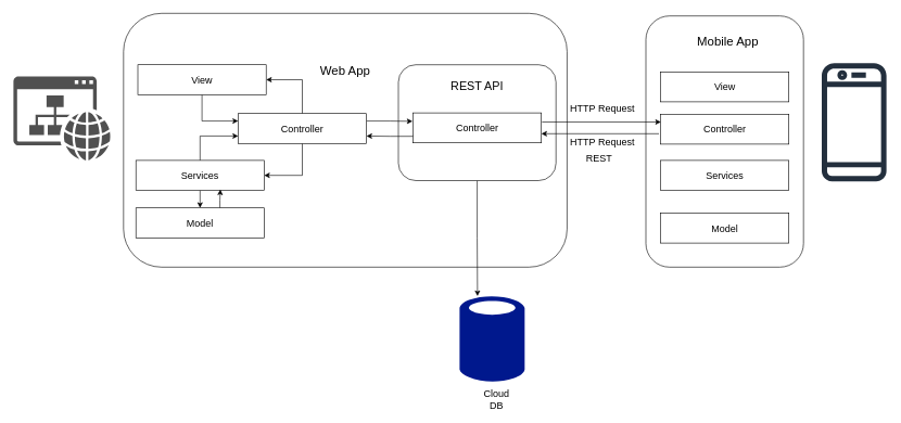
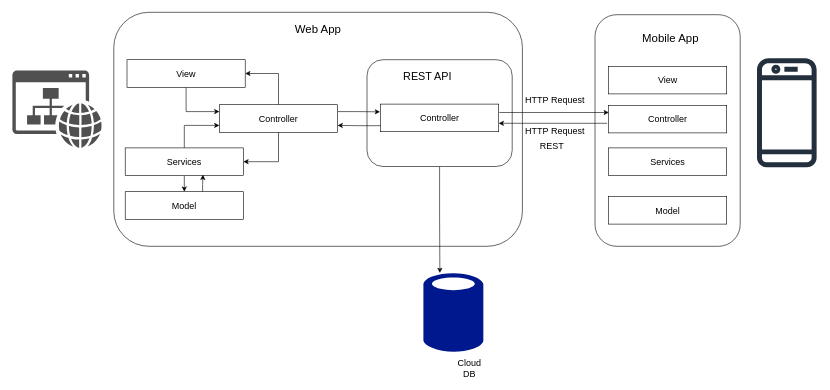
  <mxCell id="0" />
  <mxCell id="1" parent="0" />
  <mxCell id="2" value="" style="rounded=1;whiteSpace=wrap;html=1;" parent="1" vertex="1"><mxGeometry x="189" y="20" width="681" height="390" as="geometry" /></mxCell>
  <mxCell id="3" style="edgeStyle=orthogonalEdgeStyle;rounded=0;orthogonalLoop=1;jettySize=auto;html=1;exitX=0.5;exitY=1;exitDx=0;exitDy=0;entryX=0.275;entryY=0.011;entryDx=0;entryDy=0;entryPerimeter=0;" parent="1" source="4" target="32" edge="1"><mxGeometry relative="1" as="geometry" /></mxCell>
  <mxCell id="4" value="" style="rounded=1;whiteSpace=wrap;html=1;" parent="1" vertex="1"><mxGeometry x="611" y="99" width="242" height="178" as="geometry" /></mxCell>
  <mxCell id="5" value="" style="rounded=1;whiteSpace=wrap;html=1;" parent="1" vertex="1"><mxGeometry x="991" y="24" width="242" height="386" as="geometry" /></mxCell>
- <mxCell id="6" value="&lt;font style=&quot;font-size: 18px;&quot;&gt;REST API&lt;/font&gt;" style="text;html=1;strokeColor=none;fillColor=none;align=center;verticalAlign=middle;whiteSpace=wrap;rounded=0;fontSize=18;" parent="1" vertex="1"><mxGeometry x="682" y="118" width="100" height="30" as="geometry" /></mxCell>
- <mxCell id="7" value="Web App" style="text;html=1;strokeColor=none;fillColor=none;align=center;verticalAlign=middle;whiteSpace=wrap;rounded=0;fontSize=19;" parent="1" vertex="1"><mxGeometry x="487" y="95" width="85" height="28" as="geometry" /></mxCell>
+ <mxCell id="6" value="&lt;font style=&quot;font-size: 18px;&quot;&gt;REST API&lt;/font&gt;" style="text;html=1;strokeColor=none;fillColor=none;align=center;verticalAlign=middle;whiteSpace=wrap;rounded=0;fontSize=18;" parent="1" vertex="1"><mxGeometry x="662" y="113" width="100" height="30" as="geometry" /></mxCell>
+ <mxCell id="7" value="Web App" style="text;html=1;strokeColor=none;fillColor=none;align=center;verticalAlign=middle;whiteSpace=wrap;rounded=0;fontSize=19;" parent="1" vertex="1"><mxGeometry x="487" y="35" width="85" height="28" as="geometry" /></mxCell>
  <mxCell id="8" value="Mobile App" style="text;html=1;strokeColor=none;fillColor=none;align=center;verticalAlign=middle;whiteSpace=wrap;rounded=0;fontSize=19;" parent="1" vertex="1"><mxGeometry x="1064" y="50" width="106" height="28" as="geometry" /></mxCell>
  <mxCell id="9" style="edgeStyle=orthogonalEdgeStyle;rounded=0;orthogonalLoop=1;jettySize=auto;html=1;exitX=0;exitY=0.75;exitDx=0;exitDy=0;entryX=1;entryY=0.75;entryDx=0;entryDy=0;" edge="1" parent="1" source="10" target="20"><mxGeometry relative="1" as="geometry"><Array as="points"><mxPoint x="634" y="209" /><mxPoint x="598" y="209" /></Array></mxGeometry></mxCell>
  <mxCell id="10" value="Controller" style="rounded=0;whiteSpace=wrap;html=1;fontSize=15;" parent="1" vertex="1"><mxGeometry x="633.5" y="173" width="197" height="46" as="geometry" /></mxCell>
  <mxCell id="11" value="Model" style="rounded=0;whiteSpace=wrap;html=1;fontSize=15;" parent="1" vertex="1"><mxGeometry x="1013.5" y="327" width="197" height="46" as="geometry" /></mxCell>
  <mxCell id="12" value="View" style="rounded=0;whiteSpace=wrap;html=1;fontSize=15;" parent="1" vertex="1"><mxGeometry x="1013.5" y="110" width="197" height="46" as="geometry" /></mxCell>
  <mxCell id="13" value="Controller" style="rounded=0;whiteSpace=wrap;html=1;fontSize=15;" parent="1" vertex="1"><mxGeometry x="1013.5" y="175" width="197" height="46" as="geometry" /></mxCell>
  <mxCell id="14" value="Model" style="rounded=0;whiteSpace=wrap;html=1;fontSize=15;" parent="1" vertex="1"><mxGeometry x="208" y="319" width="197" height="46" as="geometry" /></mxCell>
  <mxCell id="15" style="edgeStyle=orthogonalEdgeStyle;rounded=0;orthogonalLoop=1;jettySize=auto;html=1;entryX=0;entryY=0.25;entryDx=0;entryDy=0;" parent="1" source="16" target="20" edge="1"><mxGeometry relative="1" as="geometry" /></mxCell>
  <mxCell id="16" value="View" style="rounded=0;whiteSpace=wrap;html=1;fontSize=15;" parent="1" vertex="1"><mxGeometry x="211" y="99" width="197" height="46" as="geometry" /></mxCell>
  <mxCell id="17" style="edgeStyle=orthogonalEdgeStyle;rounded=0;orthogonalLoop=1;jettySize=auto;html=1;exitX=0.5;exitY=0;exitDx=0;exitDy=0;entryX=1;entryY=0.5;entryDx=0;entryDy=0;" parent="1" source="20" target="16" edge="1"><mxGeometry relative="1" as="geometry" /></mxCell>
  <mxCell id="18" style="edgeStyle=orthogonalEdgeStyle;rounded=0;orthogonalLoop=1;jettySize=auto;html=1;exitX=0.5;exitY=1;exitDx=0;exitDy=0;entryX=1;entryY=0.5;entryDx=0;entryDy=0;" parent="1" source="20" target="30" edge="1"><mxGeometry relative="1" as="geometry" /></mxCell>
  <mxCell id="19" style="edgeStyle=orthogonalEdgeStyle;rounded=0;orthogonalLoop=1;jettySize=auto;html=1;exitX=1;exitY=0.25;exitDx=0;exitDy=0;entryX=-0.004;entryY=0.281;entryDx=0;entryDy=0;entryPerimeter=0;" edge="1" parent="1" source="20" target="10"><mxGeometry relative="1" as="geometry"><Array as="points"><mxPoint x="598" y="186" /></Array></mxGeometry></mxCell>
  <mxCell id="20" value="Controller" style="rounded=0;whiteSpace=wrap;html=1;fontSize=15;" parent="1" vertex="1"><mxGeometry x="365" y="174" width="197" height="46" as="geometry" /></mxCell>
  <mxCell id="21" value="" style="endArrow=classic;html=1;rounded=0;fontSize=18;" parent="1" edge="1"><mxGeometry width="50" height="50" relative="1" as="geometry"><mxPoint x="1011" y="205" as="sourcePoint" /><mxPoint x="830.502" y="204.992" as="targetPoint" /></mxGeometry></mxCell>
  <mxCell id="22" value="" style="endArrow=classic;html=1;rounded=0;fontSize=18;entryX=0.003;entryY=0.261;entryDx=0;entryDy=0;entryPerimeter=0;" parent="1" target="13" edge="1"><mxGeometry width="50" height="50" relative="1" as="geometry"><mxPoint x="831.502" y="186.992" as="sourcePoint" /><mxPoint x="1016" y="185" as="targetPoint" /></mxGeometry></mxCell>
  <mxCell id="23" value="HTTP Request&amp;nbsp;" style="text;html=1;strokeColor=none;fillColor=none;align=center;verticalAlign=middle;whiteSpace=wrap;rounded=0;fontSize=15;" parent="1" vertex="1"><mxGeometry x="862" y="151" width="129" height="30" as="geometry" /></mxCell>
  <mxCell id="24" value="REST" style="text;html=1;strokeColor=none;fillColor=none;align=center;verticalAlign=middle;whiteSpace=wrap;rounded=0;fontSize=15;" parent="1" vertex="1"><mxGeometry x="855" y="227" width="129" height="30" as="geometry" /></mxCell>
  <mxCell id="25" value="HTTP Request&amp;nbsp;" style="text;html=1;strokeColor=none;fillColor=none;align=center;verticalAlign=middle;whiteSpace=wrap;rounded=0;fontSize=15;" parent="1" vertex="1"><mxGeometry x="862" y="203" width="129" height="30" as="geometry" /></mxCell>
  <mxCell id="26" value="" style="sketch=0;outlineConnect=0;fontColor=#232F3E;gradientColor=none;fillColor=#232F3D;strokeColor=none;dashed=0;verticalLabelPosition=bottom;verticalAlign=top;align=center;html=1;fontSize=12;fontStyle=0;aspect=fixed;pointerEvents=1;shape=mxgraph.aws4.mobile_client;" parent="1" vertex="1"><mxGeometry y="93" width="99.35" height="189" as="geometry" x="1261" /></mxCell>
  <mxCell id="27" value="" style="sketch=0;pointerEvents=1;shadow=0;dashed=0;html=1;strokeColor=none;fillColor=#505050;labelPosition=center;verticalLabelPosition=bottom;verticalAlign=top;outlineConnect=0;align=center;shape=mxgraph.office.concepts.website;fontSize=15;" parent="1" vertex="1"><mxGeometry x="20" y="117" width="149" height="129" as="geometry" /></mxCell>
  <mxCell id="28" style="edgeStyle=orthogonalEdgeStyle;rounded=0;orthogonalLoop=1;jettySize=auto;html=1;exitX=0.5;exitY=1;exitDx=0;exitDy=0;entryX=0.5;entryY=0;entryDx=0;entryDy=0;" parent="1" source="30" target="14" edge="1"><mxGeometry relative="1" as="geometry" /></mxCell>
  <mxCell id="29" style="edgeStyle=orthogonalEdgeStyle;rounded=0;orthogonalLoop=1;jettySize=auto;html=1;entryX=0;entryY=0.75;entryDx=0;entryDy=0;" parent="1" source="30" target="20" edge="1"><mxGeometry relative="1" as="geometry" /></mxCell>
  <mxCell id="30" value="Services" style="rounded=0;whiteSpace=wrap;html=1;fontSize=15;" parent="1" vertex="1"><mxGeometry x="208" y="246" width="197" height="46" as="geometry" /></mxCell>
  <mxCell id="31" value="Services" style="rounded=0;whiteSpace=wrap;html=1;fontSize=15;" parent="1" vertex="1"><mxGeometry x="1013.5" y="246" width="197" height="46" as="geometry" /></mxCell>
  <mxCell id="32" value="" style="sketch=0;aspect=fixed;pointerEvents=1;shadow=0;dashed=0;html=1;strokeColor=none;labelPosition=center;verticalLabelPosition=bottom;verticalAlign=top;align=center;fillColor=#00188D;shape=mxgraph.mscae.enterprise.database_generic;fontSize=15;" parent="1" vertex="1"><mxGeometry x="705" y="453" width="99.9" height="135" as="geometry" /></mxCell>
- <mxCell id="33" value="Cloud DB" style="text;html=1;strokeColor=none;fillColor=none;align=center;verticalAlign=middle;whiteSpace=wrap;rounded=0;fontSize=15;" parent="1" vertex="1"><mxGeometry x="732" y="598" width="60" height="30" as="geometry" /></mxCell>
+ <mxCell id="33" value="Cloud DB" style="text;html=1;strokeColor=none;fillColor=none;align=center;verticalAlign=middle;whiteSpace=wrap;rounded=0;fontSize=15;" parent="1" vertex="1"><mxGeometry x="752" y="598" width="60" height="30" as="geometry" /></mxCell>
  <mxCell id="34" style="edgeStyle=orthogonalEdgeStyle;rounded=0;orthogonalLoop=1;jettySize=auto;html=1;exitX=0.655;exitY=-0.007;exitDx=0;exitDy=0;entryX=0.658;entryY=0.971;entryDx=0;entryDy=0;exitPerimeter=0;entryPerimeter=0;" parent="1" source="14" target="30" edge="1"><mxGeometry relative="1" as="geometry"><mxPoint x="316.5" y="329" as="sourcePoint" /><mxPoint x="316.5" y="302" as="targetPoint" /><Array as="points"><mxPoint x="337" y="307" /><mxPoint x="338" y="307" /></Array></mxGeometry></mxCell>
